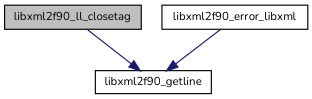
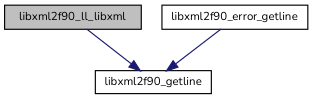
  digraph {
    fontname=Nunito
    rankdir=TB
    node [color=black fillcolor=white fontname=Nunito fontsize=10 shape=record style=filled]
    edge [color=midnightblue fontname=Nunito fontsize=10 labelfontname=Helvetica labelfontsize=10 style=solid]
-   n1 [fillcolor=grey75 fontcolor=black height=0.2 label=libxml2f90_ll_closetag width=0.4]
+   n1 [fillcolor=grey75 fontcolor=black height=0.2 label=libxml2f90_ll_libxml width=0.4]
    n2 [height=0.2 label=libxml2f90_getline width=0.4]
-   n3 [height=0.2 label=libxml2f90_error_libxml width=0.4]
+   n3 [height=0.2 label=libxml2f90_error_getline width=0.4]
    n1 -> n2
    n3 -> n2
  }
